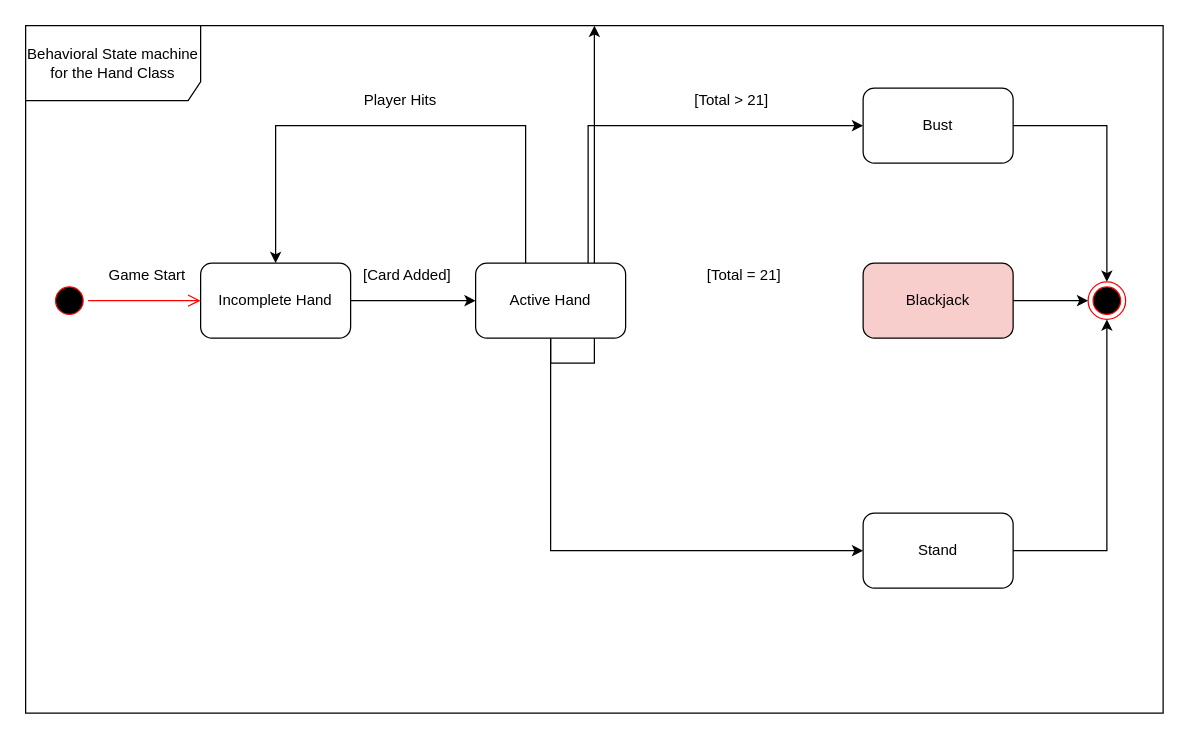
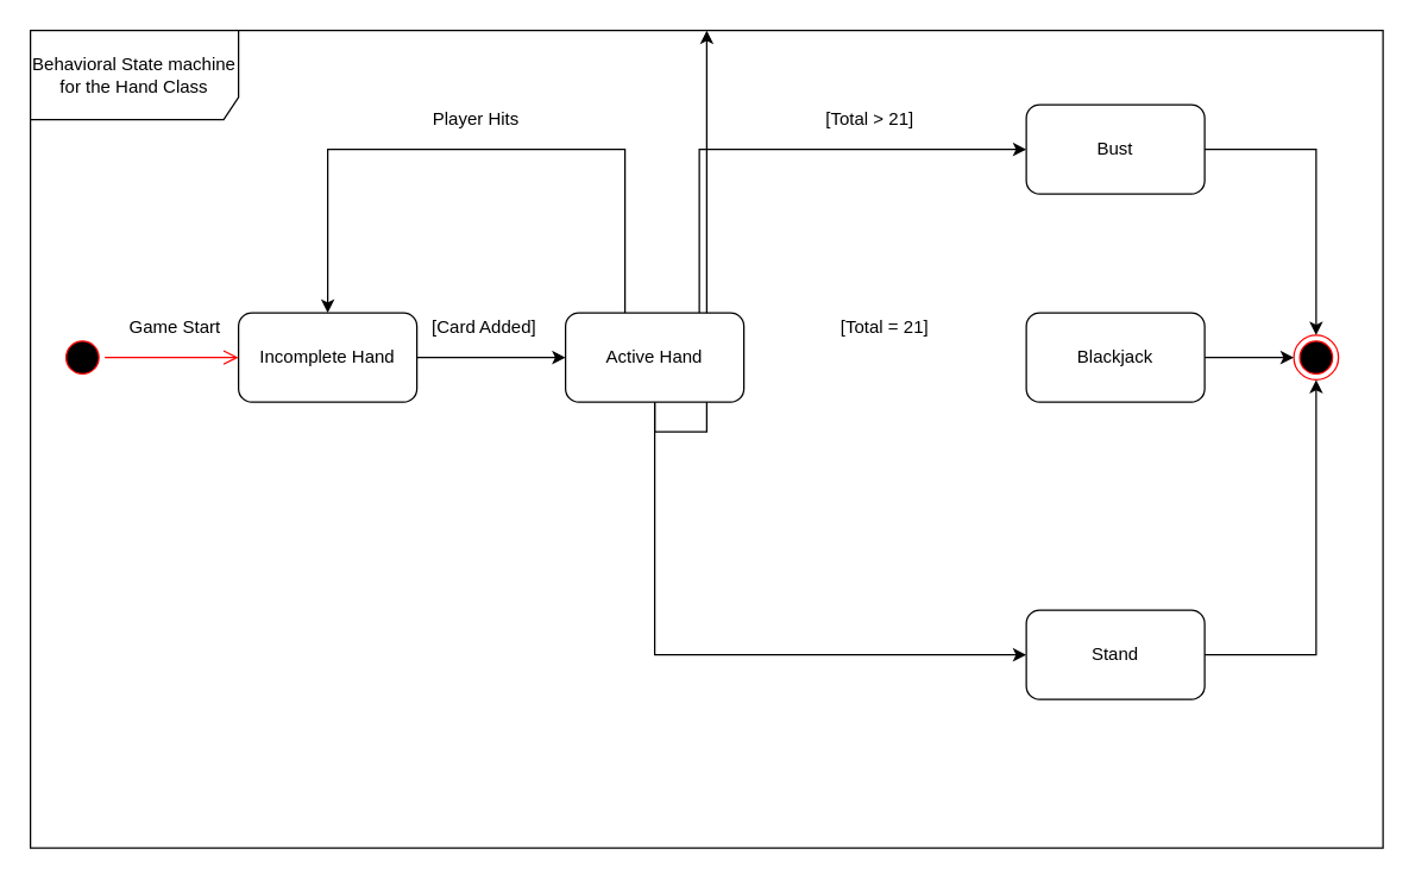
  <mxCell id="0" />
  <mxCell id="1" parent="0" />
  <mxCell id="2" value="Behavioral State machine for the Hand Class" style="shape=umlFrame;whiteSpace=wrap;html=1;width=140;height=60;" parent="1" vertex="1"><mxGeometry x="20" y="20" width="910" height="550" as="geometry" /></mxCell>
  <mxCell id="3" style="edgeStyle=orthogonalEdgeStyle;rounded=0;orthogonalLoop=1;jettySize=auto;html=1;entryX=0;entryY=0.5;entryDx=0;entryDy=0;endArrow=classic;endFill=1;" parent="1" source="4" target="9" edge="1"><mxGeometry relative="1" as="geometry" /></mxCell>
  <mxCell id="4" value="Incomplete Hand" style="rounded=1;whiteSpace=wrap;html=1;" parent="1" vertex="1"><mxGeometry x="160" y="210" width="120" height="60" as="geometry" /></mxCell>
  <mxCell id="5" style="edgeStyle=orthogonalEdgeStyle;rounded=0;orthogonalLoop=1;jettySize=auto;html=1;endArrow=classic;endFill=1;" parent="1" source="9" target="2" edge="1"><mxGeometry relative="1" as="geometry" /></mxCell>
  <mxCell id="6" style="edgeStyle=orthogonalEdgeStyle;rounded=0;orthogonalLoop=1;jettySize=auto;html=1;entryX=0;entryY=0.5;entryDx=0;entryDy=0;endArrow=classic;endFill=1;" parent="1" source="9" target="11" edge="1"><mxGeometry relative="1" as="geometry"><Array as="points"><mxPoint x="440" y="440" /></Array></mxGeometry></mxCell>
  <mxCell id="7" style="edgeStyle=orthogonalEdgeStyle;rounded=0;orthogonalLoop=1;jettySize=auto;html=1;entryX=0;entryY=0.5;entryDx=0;entryDy=0;endArrow=classic;endFill=1;" parent="1" source="9" target="20" edge="1"><mxGeometry relative="1" as="geometry"><Array as="points"><mxPoint x="470" y="100" /></Array></mxGeometry></mxCell>
  <mxCell id="8" style="edgeStyle=orthogonalEdgeStyle;rounded=0;orthogonalLoop=1;jettySize=auto;html=1;entryX=0.5;entryY=0;entryDx=0;entryDy=0;endArrow=classic;endFill=1;" parent="1" source="9" target="4" edge="1"><mxGeometry relative="1" as="geometry"><Array as="points"><mxPoint x="420" y="100" /><mxPoint x="220" y="100" /></Array></mxGeometry></mxCell>
  <mxCell id="9" value="Active Hand" style="rounded=1;whiteSpace=wrap;html=1;" parent="1" vertex="1"><mxGeometry x="380" y="210" width="120" height="60" as="geometry" /></mxCell>
  <mxCell id="10" style="edgeStyle=orthogonalEdgeStyle;rounded=0;orthogonalLoop=1;jettySize=auto;html=1;entryX=0.5;entryY=1;entryDx=0;entryDy=0;endArrow=classic;endFill=1;" parent="1" source="11" target="14" edge="1"><mxGeometry relative="1" as="geometry" /></mxCell>
  <mxCell id="11" value="Stand" style="rounded=1;whiteSpace=wrap;html=1;" parent="1" vertex="1"><mxGeometry x="690" y="410" width="120" height="60" as="geometry" /></mxCell>
  <mxCell id="12" value="" style="ellipse;html=1;shape=startState;fillColor=#000000;strokeColor=#ff0000;" parent="1" vertex="1"><mxGeometry x="40" y="225" width="30" height="30" as="geometry" /></mxCell>
  <mxCell id="13" value="" style="edgeStyle=orthogonalEdgeStyle;html=1;verticalAlign=bottom;endArrow=open;endSize=8;strokeColor=#ff0000;" parent="1" source="12" target="4" edge="1"><mxGeometry relative="1" as="geometry"><mxPoint x="45" y="310" as="targetPoint" /></mxGeometry></mxCell>
  <mxCell id="14" value="" style="ellipse;html=1;shape=endState;fillColor=#000000;strokeColor=#ff0000;" parent="1" vertex="1"><mxGeometry x="870" y="225" width="30" height="30" as="geometry" /></mxCell>
  <mxCell id="15" value="Game Start" style="text;html=1;strokeColor=none;fillColor=none;align=center;verticalAlign=middle;whiteSpace=wrap;rounded=0;" parent="1" vertex="1"><mxGeometry x="80" y="210" width="75" height="20" as="geometry" /></mxCell>
  <mxCell id="16" value="[Card Added]" style="text;html=1;strokeColor=none;fillColor=none;align=center;verticalAlign=middle;whiteSpace=wrap;rounded=0;" parent="1" vertex="1"><mxGeometry x="262.5" y="210" width="125" height="20" as="geometry" /></mxCell>
  <mxCell id="17" style="edgeStyle=orthogonalEdgeStyle;rounded=0;orthogonalLoop=1;jettySize=auto;html=1;entryX=0;entryY=0.5;entryDx=0;entryDy=0;" parent="1" source="18" target="14" edge="1"><mxGeometry relative="1" as="geometry" /></mxCell>
- <mxCell id="18" value="Blackjack" style="rounded=1;whiteSpace=wrap;html=1;fillColor=#f8cecc;" parent="1" vertex="1"><mxGeometry x="690" y="210" width="120" height="60" as="geometry" /></mxCell>
+ <mxCell id="18" value="Blackjack" style="rounded=1;whiteSpace=wrap;html=1;" parent="1" vertex="1"><mxGeometry x="690" y="210" width="120" height="60" as="geometry" /></mxCell>
  <mxCell id="19" style="edgeStyle=orthogonalEdgeStyle;rounded=0;orthogonalLoop=1;jettySize=auto;html=1;entryX=0.5;entryY=0;entryDx=0;entryDy=0;endArrow=classic;endFill=1;" parent="1" source="20" target="14" edge="1"><mxGeometry relative="1" as="geometry" /></mxCell>
  <mxCell id="20" value="Bust" style="rounded=1;whiteSpace=wrap;html=1;" parent="1" vertex="1"><mxGeometry x="690" y="70" width="120" height="60" as="geometry" /></mxCell>
  <mxCell id="21" value="[Total &amp;gt; 21]" style="text;html=1;strokeColor=none;fillColor=none;align=center;verticalAlign=middle;whiteSpace=wrap;rounded=0;" parent="1" vertex="1"><mxGeometry x="510" y="70" width="150" height="20" as="geometry" /></mxCell>
  <mxCell id="22" value="[Total = 21]" style="text;html=1;strokeColor=none;fillColor=none;align=center;verticalAlign=middle;whiteSpace=wrap;rounded=0;" parent="1" vertex="1"><mxGeometry x="520" y="210" width="150" height="20" as="geometry" /></mxCell>
  <mxCell id="23" value="Player Hits" style="text;html=1;strokeColor=none;fillColor=none;align=center;verticalAlign=middle;whiteSpace=wrap;rounded=0;" parent="1" vertex="1"><mxGeometry x="245" y="70" width="150" height="20" as="geometry" /></mxCell>
